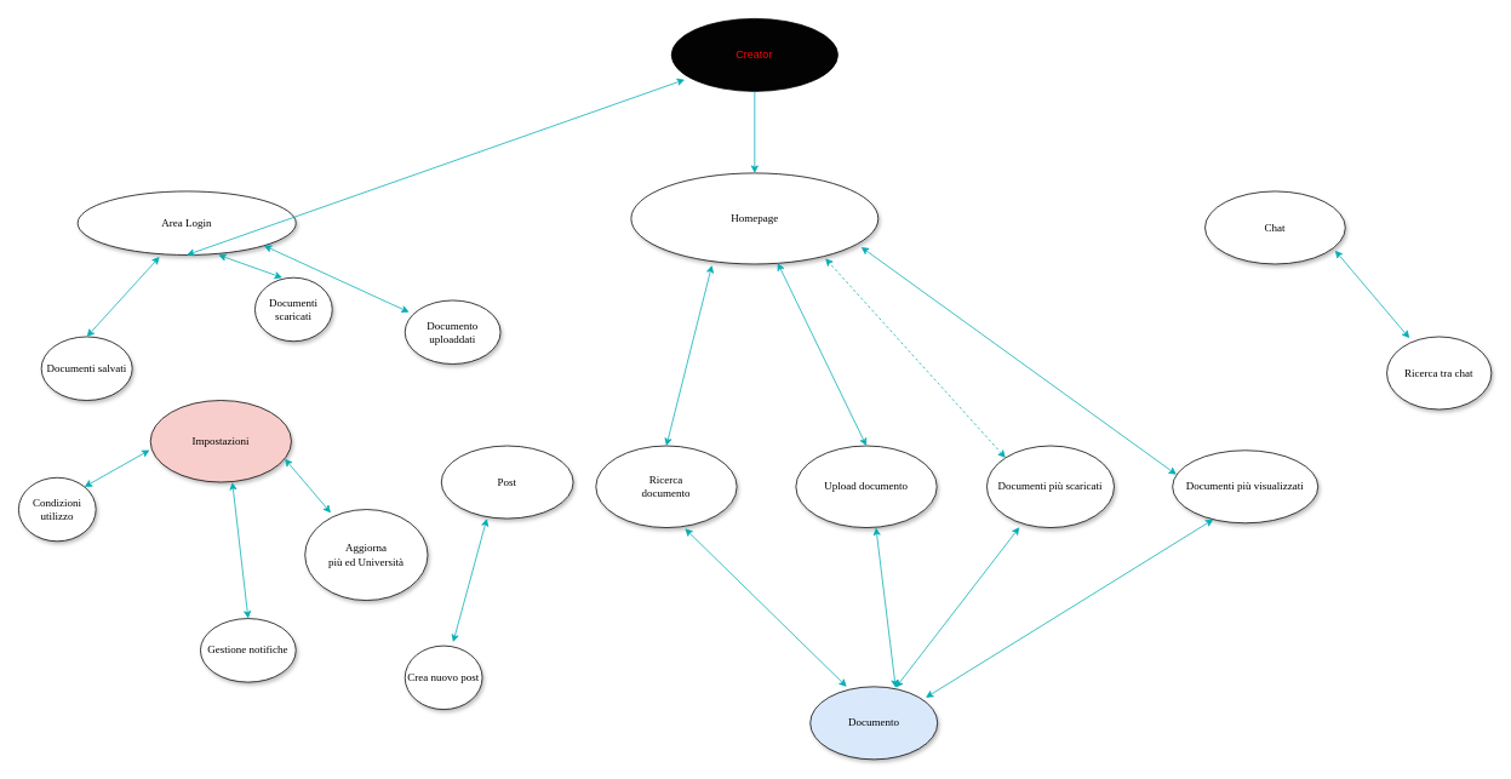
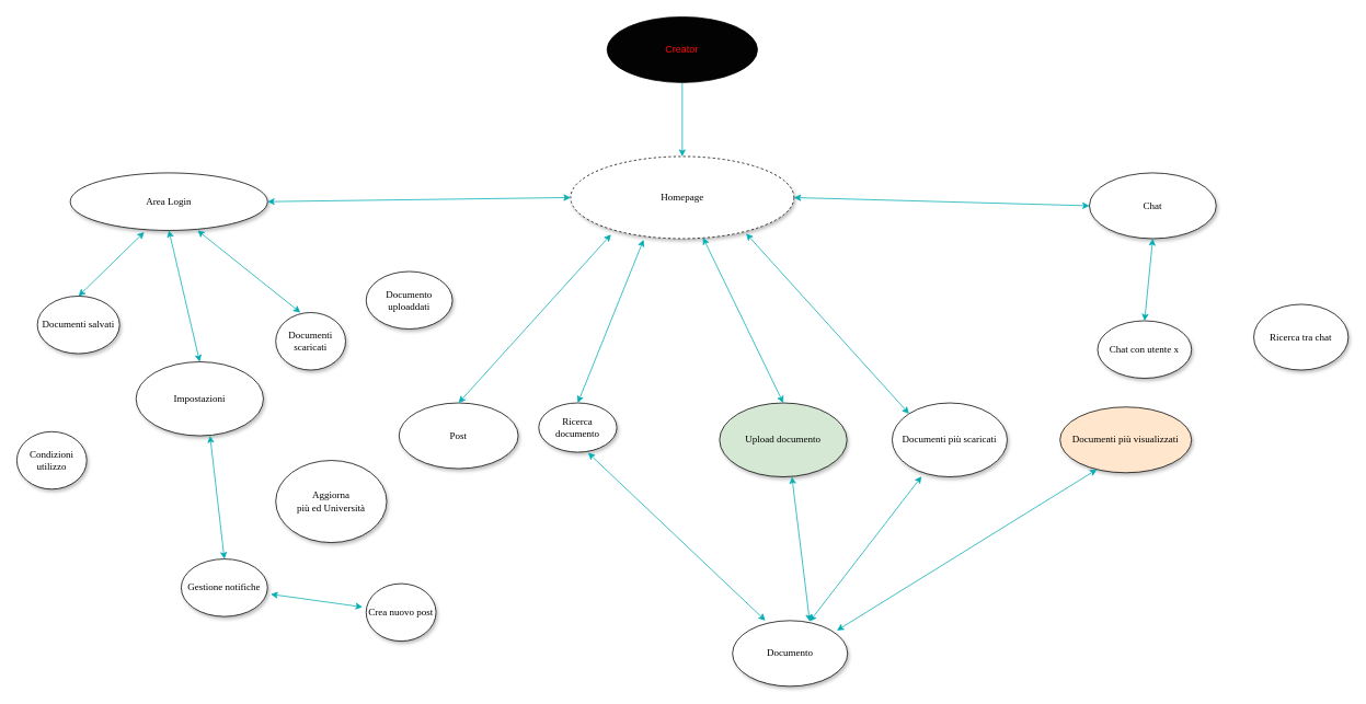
  <mxCell id="0" />
  <mxCell id="1" parent="0" />
- <mxCell id="2" value="Homepage" style="ellipse;whiteSpace=wrap;html=1;rounded=0;shadow=1;comic=0;labelBackgroundColor=none;strokeWidth=1;fontFamily=Verdana;fontSize=12;align=center;" vertex="1" parent="1"><mxGeometry x="693.74" y="190" width="271.75" height="100" as="geometry" /></mxCell>
+ <mxCell id="2" value="Homepage" style="ellipse;whiteSpace=wrap;html=1;rounded=0;shadow=1;comic=0;labelBackgroundColor=none;strokeWidth=1;fontFamily=Verdana;fontSize=12;align=center;dashed=1;" vertex="1" parent="1"><mxGeometry x="693.74" y="190" width="271.75" height="100" as="geometry" /></mxCell>
  <mxCell id="3" value="Post" style="ellipse;whiteSpace=wrap;html=1;rounded=0;shadow=1;comic=0;labelBackgroundColor=none;strokeWidth=1;fontFamily=Verdana;fontSize=12;align=center;" vertex="1" parent="1"><mxGeometry x="485" y="490" width="145" height="80" as="geometry" /></mxCell>
  <mxCell id="4" value="Area Login" style="ellipse;whiteSpace=wrap;html=1;rounded=0;shadow=1;comic=0;labelBackgroundColor=none;strokeWidth=1;fontFamily=Verdana;fontSize=12;align=center;" vertex="1" parent="1"><mxGeometry x="85" y="210" width="240" height="70" as="geometry" /></mxCell>
  <mxCell id="5" value="Creator" style="ellipse;whiteSpace=wrap;html=1;gradientColor=none;fillColor=#030303;fontColor=#FF0808;" vertex="1" parent="1"><mxGeometry x="738.12" y="20" width="183" height="80" as="geometry" /></mxCell>
- <mxCell id="8" value="&lt;div&gt;Ricerca&lt;/div&gt;&lt;div&gt;documento&lt;br&gt;&lt;/div&gt;" style="ellipse;whiteSpace=wrap;html=1;rounded=0;shadow=1;comic=0;labelBackgroundColor=none;strokeWidth=1;fontFamily=Verdana;fontSize=12;align=center;" vertex="1" parent="1"><mxGeometry x="655" y="490" width="155" height="90" as="geometry" /></mxCell>
+ <mxCell id="6" value="" style="endArrow=classic;startArrow=classic;html=1;rounded=0;shadow=0;strokeColor=#00ADB3;sourcePerimeterSpacing=5;targetPerimeterSpacing=5;jumpStyle=gap;exitX=1;exitY=0.5;exitDx=0;exitDy=0;entryX=0;entryY=0.5;entryDx=0;entryDy=0;" edge="1" parent="1" source="4" target="2"><mxGeometry width="50" height="50" relative="1" as="geometry"><mxPoint x="557.5" y="275" as="sourcePoint" /><mxPoint x="862.5" y="470" as="targetPoint" /></mxGeometry></mxCell>
+ <mxCell id="7" value="" style="endArrow=classic;startArrow=classic;html=1;rounded=0;shadow=0;strokeColor=#00ADB3;sourcePerimeterSpacing=5;targetPerimeterSpacing=5;jumpStyle=gap;exitX=0.5;exitY=0;exitDx=0;exitDy=0;entryX=0.181;entryY=0.95;entryDx=0;entryDy=0;entryPerimeter=0;" edge="1" parent="1" source="3" target="2"><mxGeometry width="50" height="50" relative="1" as="geometry"><mxPoint x="497.5" y="355" as="sourcePoint" /><mxPoint x="782.5" y="330" as="targetPoint" /></mxGeometry></mxCell>
+ <mxCell id="8" value="&lt;div&gt;Ricerca&lt;/div&gt;&lt;div&gt;documento&lt;br&gt;&lt;/div&gt;" style="ellipse;whiteSpace=wrap;html=1;rounded=0;shadow=1;comic=0;labelBackgroundColor=none;strokeWidth=1;fontFamily=Verdana;fontSize=12;align=center;" vertex="1" parent="1"><mxGeometry x="655" y="490" width="95" height="60" as="geometry" /></mxCell>
  <mxCell id="9" value="" style="endArrow=classic;startArrow=classic;html=1;rounded=0;shadow=0;strokeColor=#00ADB3;sourcePerimeterSpacing=5;targetPerimeterSpacing=5;jumpStyle=gap;exitX=0.5;exitY=0;exitDx=0;exitDy=0;entryX=0.327;entryY=1.013;entryDx=0;entryDy=0;entryPerimeter=0;" edge="1" parent="1" source="8" target="2"><mxGeometry width="50" height="50" relative="1" as="geometry"><mxPoint x="745" y="430" as="sourcePoint" /><mxPoint x="798.49" y="343" as="targetPoint" /></mxGeometry></mxCell>
  <mxCell id="10" value="" style="endArrow=classic;html=1;rounded=0;shadow=0;strokeColor=#00ADB3;fontColor=#FF0808;sourcePerimeterSpacing=5;targetPerimeterSpacing=5;jumpStyle=gap;entryX=0.5;entryY=0;entryDx=0;entryDy=0;exitX=0.5;exitY=1;exitDx=0;exitDy=0;" edge="1" parent="1" source="5" target="2"><mxGeometry width="50" height="50" relative="1" as="geometry"><mxPoint x="729.5" y="230" as="sourcePoint" /><mxPoint x="799.5" y="200" as="targetPoint" /></mxGeometry></mxCell>
- <mxCell id="11" value="Impostazioni" style="ellipse;whiteSpace=wrap;html=1;rounded=0;shadow=1;comic=0;labelBackgroundColor=none;strokeWidth=1;fontFamily=Verdana;fontSize=12;align=center;fillColor=#f8cecc;" vertex="1" parent="1"><mxGeometry x="165" y="440" width="155" height="90" as="geometry" /></mxCell>
- <mxCell id="12" value="" style="endArrow=classic;startArrow=classic;html=1;rounded=0;shadow=0;strokeColor=#00ADB3;sourcePerimeterSpacing=5;targetPerimeterSpacing=5;jumpStyle=gap;exitX=0.5;exitY=1;exitDx=0;exitDy=0;" edge="1" parent="1" source="4" target="5"><mxGeometry width="50" height="50" relative="1" as="geometry"><mxPoint x="493.64" y="301.65" as="sourcePoint" /><mxPoint x="215" y="500" as="targetPoint" /></mxGeometry></mxCell>
+ <mxCell id="11" value="Impostazioni" style="ellipse;whiteSpace=wrap;html=1;rounded=0;shadow=1;comic=0;labelBackgroundColor=none;strokeWidth=1;fontFamily=Verdana;fontSize=12;align=center;" vertex="1" parent="1"><mxGeometry x="165" y="440" width="155" height="90" as="geometry" /></mxCell>
+ <mxCell id="12" value="" style="endArrow=classic;startArrow=classic;html=1;rounded=0;shadow=0;strokeColor=#00ADB3;sourcePerimeterSpacing=5;targetPerimeterSpacing=5;jumpStyle=gap;entryX=0.5;entryY=0;entryDx=0;entryDy=0;exitX=0.5;exitY=1;exitDx=0;exitDy=0;" edge="1" parent="1" source="4" target="11"><mxGeometry width="50" height="50" relative="1" as="geometry"><mxPoint x="493.64" y="301.65" as="sourcePoint" /><mxPoint x="215" y="500" as="targetPoint" /></mxGeometry></mxCell>
  <mxCell id="13" value="Chat" style="ellipse;whiteSpace=wrap;html=1;rounded=0;shadow=1;comic=0;labelBackgroundColor=none;strokeWidth=1;fontFamily=Verdana;fontSize=12;align=center;" vertex="1" parent="1"><mxGeometry x="1325" y="210" width="154.25" height="80" as="geometry" /></mxCell>
  <mxCell id="14" value="Crea nuovo post" style="ellipse;whiteSpace=wrap;html=1;rounded=0;shadow=1;comic=0;labelBackgroundColor=none;strokeWidth=1;fontFamily=Verdana;fontSize=12;align=center;" vertex="1" parent="1"><mxGeometry x="445" y="710" width="85" height="70" as="geometry" /></mxCell>
  <mxCell id="15" value="Condizioni utilizzo" style="ellipse;whiteSpace=wrap;html=1;rounded=0;shadow=1;comic=0;labelBackgroundColor=none;strokeWidth=1;fontFamily=Verdana;fontSize=12;align=center;" vertex="1" parent="1"><mxGeometry x="20" y="525" width="85" height="70" as="geometry" /></mxCell>
- <mxCell id="16" value="" style="endArrow=classic;startArrow=classic;html=1;rounded=0;shadow=0;strokeColor=#00ADB3;sourcePerimeterSpacing=5;targetPerimeterSpacing=5;jumpStyle=gap;exitX=-0.006;exitY=0.607;exitDx=0;exitDy=0;exitPerimeter=0;entryX=1;entryY=0;entryDx=0;entryDy=0;" edge="1" parent="1" source="11" target="15"><mxGeometry width="50" height="50" relative="1" as="geometry"><mxPoint x="191.63" y="455.85" as="sourcePoint" /><mxPoint x="64.995" y="632.52" as="targetPoint" /></mxGeometry></mxCell>
- <mxCell id="17" value="Documenti salvati" style="ellipse;whiteSpace=wrap;html=1;rounded=0;shadow=1;comic=0;labelBackgroundColor=none;strokeWidth=1;fontFamily=Verdana;fontSize=12;align=center;" vertex="1" parent="1"><mxGeometry x="45" y="370" width="100" height="70" as="geometry" /></mxCell>
+ <mxCell id="17" value="Documenti salvati" style="ellipse;whiteSpace=wrap;html=1;rounded=0;shadow=1;comic=0;labelBackgroundColor=none;strokeWidth=1;fontFamily=Verdana;fontSize=12;align=center;" vertex="1" parent="1"><mxGeometry x="45" y="360" width="100" height="70" as="geometry" /></mxCell>
  <mxCell id="18" value="" style="endArrow=classic;startArrow=classic;html=1;rounded=0;shadow=0;strokeColor=#00ADB3;sourcePerimeterSpacing=5;targetPerimeterSpacing=5;jumpStyle=gap;entryX=0.5;entryY=0;entryDx=0;entryDy=0;exitX=0.375;exitY=1.029;exitDx=0;exitDy=0;exitPerimeter=0;" edge="1" parent="1" source="4" target="17"><mxGeometry width="50" height="50" relative="1" as="geometry"><mxPoint x="212.514" y="280.148" as="sourcePoint" /><mxPoint x="122.552" y="330.251" as="targetPoint" /></mxGeometry></mxCell>
- <mxCell id="19" value="" style="endArrow=classic;startArrow=classic;html=1;rounded=0;shadow=0;strokeColor=#00ADB3;sourcePerimeterSpacing=5;targetPerimeterSpacing=5;jumpStyle=gap;entryX=0.345;entryY=1;entryDx=0;entryDy=0;entryPerimeter=0;" edge="1" parent="1" source="14" target="3"><mxGeometry width="50" height="50" relative="1" as="geometry"><mxPoint x="596.17" y="630.84" as="sourcePoint" /><mxPoint x="655" y="580" as="targetPoint" /></mxGeometry></mxCell>
+ <mxCell id="19" value="" style="endArrow=classic;startArrow=classic;html=1;rounded=0;shadow=0;strokeColor=#00ADB3;sourcePerimeterSpacing=5;targetPerimeterSpacing=5;jumpStyle=gap;" edge="1" parent="1" source="14" target="23"><mxGeometry width="50" height="50" relative="1" as="geometry"><mxPoint x="596.17" y="630.84" as="sourcePoint" /><mxPoint x="655" y="580" as="targetPoint" /></mxGeometry></mxCell>
+ <mxCell id="20" value="" style="endArrow=classic;startArrow=classic;html=1;rounded=0;shadow=0;strokeColor=#00ADB3;sourcePerimeterSpacing=5;targetPerimeterSpacing=5;jumpStyle=gap;entryX=1;entryY=0.5;entryDx=0;entryDy=0;exitX=0;exitY=0.5;exitDx=0;exitDy=0;" edge="1" parent="1" source="13" target="2"><mxGeometry width="50" height="50" relative="1" as="geometry"><mxPoint x="1025" y="250" as="sourcePoint" /><mxPoint x="893.998" y="278.368" as="targetPoint" /></mxGeometry></mxCell>
  <mxCell id="21" value="Ricerca tra chat" style="ellipse;whiteSpace=wrap;html=1;rounded=0;shadow=1;comic=0;labelBackgroundColor=none;strokeWidth=1;fontFamily=Verdana;fontSize=12;align=center;" vertex="1" parent="1"><mxGeometry x="1525" y="370" width="115" height="80" as="geometry" /></mxCell>
- <mxCell id="22" value="" style="endArrow=classic;startArrow=classic;html=1;rounded=0;shadow=0;strokeColor=#00ADB3;sourcePerimeterSpacing=5;targetPerimeterSpacing=5;jumpStyle=gap;entryX=0.927;entryY=0.813;entryDx=0;entryDy=0;entryPerimeter=0;" edge="1" parent="1" source="21" target="13"><mxGeometry width="50" height="50" relative="1" as="geometry"><mxPoint x="1095" y="270" as="sourcePoint" /><mxPoint x="916.75" y="250" as="targetPoint" /></mxGeometry></mxCell>
  <mxCell id="23" value="Gestione notifiche" style="ellipse;whiteSpace=wrap;html=1;rounded=0;shadow=1;comic=0;labelBackgroundColor=none;strokeWidth=1;fontFamily=Verdana;fontSize=12;align=center;" vertex="1" parent="1"><mxGeometry x="220" y="680" width="105" height="70" as="geometry" /></mxCell>
  <mxCell id="24" value="" style="endArrow=classic;startArrow=classic;html=1;rounded=0;shadow=0;strokeColor=#00ADB3;sourcePerimeterSpacing=5;targetPerimeterSpacing=5;jumpStyle=gap;exitX=0.581;exitY=1;exitDx=0;exitDy=0;entryX=0.5;entryY=0;entryDx=0;entryDy=0;exitPerimeter=0;" edge="1" parent="1" source="11" target="23"><mxGeometry width="50" height="50" relative="1" as="geometry"><mxPoint x="182.495" y="637.48" as="sourcePoint" /><mxPoint x="144.68" y="710" as="targetPoint" /></mxGeometry></mxCell>
- <mxCell id="25" value="Documenti scaricati" style="ellipse;whiteSpace=wrap;html=1;rounded=0;shadow=1;comic=0;labelBackgroundColor=none;strokeWidth=1;fontFamily=Verdana;fontSize=12;align=center;" vertex="1" parent="1"><mxGeometry x="280" y="305" width="85" height="70" as="geometry" /></mxCell>
+ <mxCell id="25" value="Documenti scaricati" style="ellipse;whiteSpace=wrap;html=1;rounded=0;shadow=1;comic=0;labelBackgroundColor=none;strokeWidth=1;fontFamily=Verdana;fontSize=12;align=center;" vertex="1" parent="1"><mxGeometry x="335" y="380" width="85" height="70" as="geometry" /></mxCell>
  <mxCell id="26" value="" style="endArrow=classic;startArrow=classic;html=1;rounded=0;shadow=0;strokeColor=#00ADB3;sourcePerimeterSpacing=5;targetPerimeterSpacing=5;jumpStyle=gap;entryX=0.353;entryY=0;entryDx=0;entryDy=0;exitX=0.645;exitY=1;exitDx=0;exitDy=0;exitPerimeter=0;entryPerimeter=0;" edge="1" parent="1" source="4" target="25"><mxGeometry width="50" height="50" relative="1" as="geometry"><mxPoint x="257.5" y="280" as="sourcePoint" /><mxPoint x="242.5" y="350" as="targetPoint" /></mxGeometry></mxCell>
  <mxCell id="27" value="Documenti più scaricati" style="ellipse;whiteSpace=wrap;html=1;rounded=0;shadow=1;comic=0;labelBackgroundColor=none;strokeWidth=1;fontFamily=Verdana;fontSize=12;align=center;" vertex="1" parent="1"><mxGeometry x="1085" y="490" width="140" height="90" as="geometry" /></mxCell>
- <mxCell id="28" value="" style="endArrow=classic;startArrow=classic;html=1;rounded=0;shadow=0;strokeColor=#00ADB3;sourcePerimeterSpacing=5;targetPerimeterSpacing=5;jumpStyle=gap;exitX=0;exitY=0;exitDx=0;exitDy=0;entryX=0.786;entryY=0.938;entryDx=0;entryDy=0;entryPerimeter=0;dashed=1;" edge="1" parent="1" source="27" target="2"><mxGeometry width="50" height="50" relative="1" as="geometry"><mxPoint x="905" y="530" as="sourcePoint" /><mxPoint x="847.029" y="293.36" as="targetPoint" /></mxGeometry></mxCell>
- <mxCell id="31" value="Documenti più visualizzati" style="ellipse;whiteSpace=wrap;html=1;rounded=0;shadow=1;comic=0;labelBackgroundColor=none;strokeWidth=1;fontFamily=Verdana;fontSize=12;align=center;" vertex="1" parent="1"><mxGeometry x="1289.25" y="495" width="160" height="80" as="geometry" /></mxCell>
- <mxCell id="32" value="" style="endArrow=classic;startArrow=classic;html=1;rounded=0;shadow=0;strokeColor=#00ADB3;sourcePerimeterSpacing=5;targetPerimeterSpacing=5;jumpStyle=gap;exitX=0.027;exitY=0.333;exitDx=0;exitDy=0;entryX=0.931;entryY=0.813;entryDx=0;entryDy=0;entryPerimeter=0;exitPerimeter=0;" edge="1" parent="1" source="31" target="2"><mxGeometry width="50" height="50" relative="1" as="geometry"><mxPoint x="946.507" y="421.716" as="sourcePoint" /><mxPoint x="883.741" y="285.04" as="targetPoint" /></mxGeometry></mxCell>
- <mxCell id="33" value="Upload documento" style="ellipse;whiteSpace=wrap;html=1;rounded=0;shadow=1;comic=0;labelBackgroundColor=none;strokeWidth=1;fontFamily=Verdana;fontSize=12;align=center;" vertex="1" parent="1"><mxGeometry x="875" y="490" width="155" height="90" as="geometry" /></mxCell>
+ <mxCell id="28" value="" style="endArrow=classic;startArrow=classic;html=1;rounded=0;shadow=0;strokeColor=#00ADB3;sourcePerimeterSpacing=5;targetPerimeterSpacing=5;jumpStyle=gap;exitX=0;exitY=0;exitDx=0;exitDy=0;entryX=0.786;entryY=0.938;entryDx=0;entryDy=0;entryPerimeter=0;" edge="1" parent="1" source="27" target="2"><mxGeometry width="50" height="50" relative="1" as="geometry"><mxPoint x="905" y="530" as="sourcePoint" /><mxPoint x="847.029" y="293.36" as="targetPoint" /></mxGeometry></mxCell>
+ <mxCell id="29" value="Chat con utente x" style="ellipse;whiteSpace=wrap;html=1;rounded=0;shadow=1;comic=0;labelBackgroundColor=none;strokeWidth=1;fontFamily=Verdana;fontSize=12;align=center;" vertex="1" parent="1"><mxGeometry x="1335" y="390" width="114.25" height="70" as="geometry" /></mxCell>
+ <mxCell id="30" value="" style="endArrow=classic;startArrow=classic;html=1;rounded=0;shadow=0;strokeColor=#00ADB3;sourcePerimeterSpacing=5;targetPerimeterSpacing=5;jumpStyle=gap;entryX=0.5;entryY=1;entryDx=0;entryDy=0;exitX=0.5;exitY=0;exitDx=0;exitDy=0;" edge="1" parent="1" source="29" target="13"><mxGeometry width="50" height="50" relative="1" as="geometry"><mxPoint x="1341.578" y="358.828" as="sourcePoint" /><mxPoint x="1260.379" y="300" as="targetPoint" /></mxGeometry></mxCell>
+ <mxCell id="31" value="Documenti più visualizzati" style="ellipse;whiteSpace=wrap;html=1;rounded=0;shadow=1;comic=0;labelBackgroundColor=none;strokeWidth=1;fontFamily=Verdana;fontSize=12;align=center;fillColor=#ffe6cc;" vertex="1" parent="1"><mxGeometry x="1289.25" y="495" width="160" height="80" as="geometry" /></mxCell>
+ <mxCell id="33" value="Upload documento" style="ellipse;whiteSpace=wrap;html=1;rounded=0;shadow=1;comic=0;labelBackgroundColor=none;strokeWidth=1;fontFamily=Verdana;fontSize=12;align=center;fillColor=#d5e8d4;" vertex="1" parent="1"><mxGeometry x="875" y="490" width="155" height="90" as="geometry" /></mxCell>
  <mxCell id="34" value="" style="endArrow=classic;startArrow=classic;html=1;rounded=0;shadow=0;strokeColor=#00ADB3;sourcePerimeterSpacing=5;targetPerimeterSpacing=5;jumpStyle=gap;exitX=0.5;exitY=0;exitDx=0;exitDy=0;entryX=0.593;entryY=0.988;entryDx=0;entryDy=0;entryPerimeter=0;" edge="1" parent="1" source="33" target="2"><mxGeometry width="50" height="50" relative="1" as="geometry"><mxPoint x="742.5" y="500" as="sourcePoint" /><mxPoint x="812.94" y="291.04" as="targetPoint" /></mxGeometry></mxCell>
  <mxCell id="35" value="Aggiorna&lt;br&gt;più ed Università" style="ellipse;whiteSpace=wrap;html=1;rounded=0;shadow=1;comic=0;labelBackgroundColor=none;strokeWidth=1;fontFamily=Verdana;fontSize=12;align=center;" vertex="1" parent="1"><mxGeometry x="335" y="560" width="135" height="100" as="geometry" /></mxCell>
- <mxCell id="36" value="" style="endArrow=classic;startArrow=classic;html=1;rounded=0;shadow=0;strokeColor=#00ADB3;sourcePerimeterSpacing=5;targetPerimeterSpacing=5;jumpStyle=gap;exitX=0.953;exitY=0.714;exitDx=0;exitDy=0;exitPerimeter=0;" edge="1" parent="1" source="11" target="35"><mxGeometry width="50" height="50" relative="1" as="geometry"><mxPoint x="246.965" y="591.68" as="sourcePoint" /><mxPoint x="285.345" y="692.52" as="targetPoint" /></mxGeometry></mxCell>
  <mxCell id="37" value="" style="endArrow=classic;startArrow=classic;html=1;rounded=0;shadow=0;strokeColor=#00ADB3;sourcePerimeterSpacing=5;targetPerimeterSpacing=5;jumpStyle=gap;exitX=0.286;exitY=0;exitDx=0;exitDy=0;entryX=0.632;entryY=1.011;entryDx=0;entryDy=0;exitPerimeter=0;entryPerimeter=0;" edge="1" parent="1" target="8"><mxGeometry width="50" height="50" relative="1" as="geometry"><mxPoint x="930.79" y="755" as="sourcePoint" /><mxPoint x="825" y="645" as="targetPoint" /></mxGeometry></mxCell>
  <mxCell id="38" value="" style="endArrow=classic;startArrow=classic;html=1;rounded=0;shadow=0;strokeColor=#00ADB3;sourcePerimeterSpacing=5;targetPerimeterSpacing=5;jumpStyle=gap;exitX=0.671;exitY=0.013;exitDx=0;exitDy=0;exitPerimeter=0;" edge="1" parent="1" target="27"><mxGeometry width="50" height="50" relative="1" as="geometry"><mxPoint x="984.69" y="756.04" as="sourcePoint" /><mxPoint x="1024.958" y="643.991" as="targetPoint" /></mxGeometry></mxCell>
  <mxCell id="39" value="" style="endArrow=classic;startArrow=classic;html=1;rounded=0;shadow=0;strokeColor=#00ADB3;sourcePerimeterSpacing=5;targetPerimeterSpacing=5;jumpStyle=gap;exitX=0.907;exitY=0.15;exitDx=0;exitDy=0;entryX=0.28;entryY=0.95;entryDx=0;entryDy=0;exitPerimeter=0;entryPerimeter=0;" edge="1" parent="1" target="31"><mxGeometry width="50" height="50" relative="1" as="geometry"><mxPoint x="1017.73" y="767" as="sourcePoint" /><mxPoint x="1225.75" y="640" as="targetPoint" /></mxGeometry></mxCell>
- <mxCell id="40" value="Documento" style="ellipse;whiteSpace=wrap;html=1;rounded=0;shadow=1;comic=0;labelBackgroundColor=none;strokeWidth=1;fontFamily=Verdana;fontSize=12;align=center;fillColor=#dae8fc;" vertex="1" parent="1"><mxGeometry x="890.75" y="755" width="140" height="80" as="geometry" /></mxCell>
+ <mxCell id="40" value="Documento" style="ellipse;whiteSpace=wrap;html=1;rounded=0;shadow=1;comic=0;labelBackgroundColor=none;strokeWidth=1;fontFamily=Verdana;fontSize=12;align=center;" vertex="1" parent="1"><mxGeometry x="890.75" y="755" width="140" height="80" as="geometry" /></mxCell>
  <mxCell id="41" value="" style="endArrow=classic;startArrow=classic;html=1;rounded=0;shadow=0;strokeColor=#00ADB3;sourcePerimeterSpacing=5;targetPerimeterSpacing=5;jumpStyle=gap;exitX=0.671;exitY=0.013;exitDx=0;exitDy=0;exitPerimeter=0;entryX=0.568;entryY=1;entryDx=0;entryDy=0;entryPerimeter=0;" edge="1" parent="1" target="33"><mxGeometry width="50" height="50" relative="1" as="geometry"><mxPoint x="984.69" y="756.04" as="sourcePoint" /><mxPoint x="1024.958" y="643.991" as="targetPoint" /></mxGeometry></mxCell>
  <mxCell id="42" value="Documento uploaddati" style="ellipse;whiteSpace=wrap;html=1;rounded=0;shadow=1;comic=0;labelBackgroundColor=none;strokeWidth=1;fontFamily=Verdana;fontSize=12;align=center;" vertex="1" parent="1"><mxGeometry x="445" y="330" width="105" height="70" as="geometry" /></mxCell>
- <mxCell id="43" value="" style="endArrow=classic;startArrow=classic;html=1;rounded=0;shadow=0;strokeColor=#00ADB3;sourcePerimeterSpacing=5;targetPerimeterSpacing=5;jumpStyle=gap;exitX=1;exitY=1;exitDx=0;exitDy=0;" edge="1" parent="1" source="4" target="42"><mxGeometry width="50" height="50" relative="1" as="geometry"><mxPoint x="249.8" y="290" as="sourcePoint" /><mxPoint x="375.005" y="390" as="targetPoint" /></mxGeometry></mxCell>
